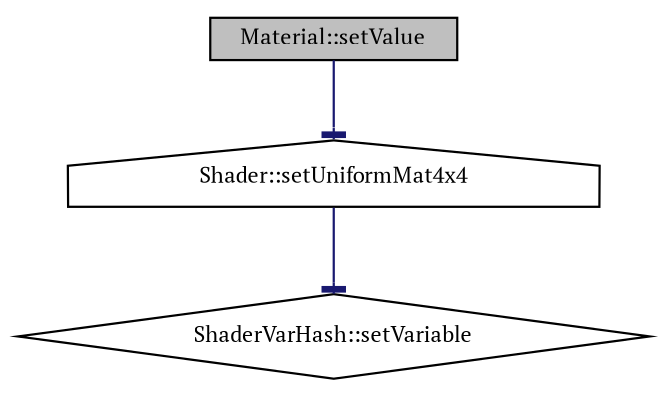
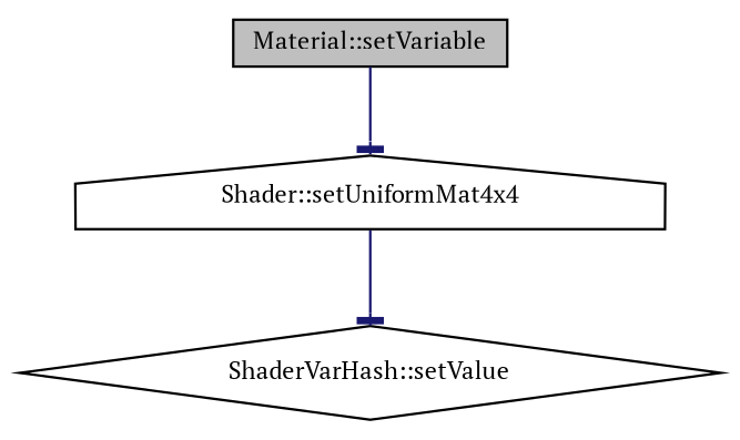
  digraph {
    fontname="PT Serif"
    rankdir=TB
    node [color=black fillcolor=white fontname="PT Serif" fontsize=10 style=filled]
    edge [arrowhead=tee color=midnightblue fontname="PT Serif" fontsize=10 labelfontname=Helvetica labelfontsize=10 style=solid]
-   n1 [fillcolor=grey75 fontcolor=black height=0.2 label="Material::setValue" shape=box width=0.4]
+   n1 [fillcolor=grey75 fontcolor=black height=0.2 label="Material::setVariable" shape=box width=0.4]
    n2 [height=0.2 label="Shader::setUniformMat4x4" shape=house width=0.4]
-   n3 [height=0.2 label="ShaderVarHash::setVariable" shape=diamond width=0.4]
+   n3 [height=0.2 label="ShaderVarHash::setValue" shape=diamond width=0.4]
    n1 -> n2
    n2 -> n3
  }
